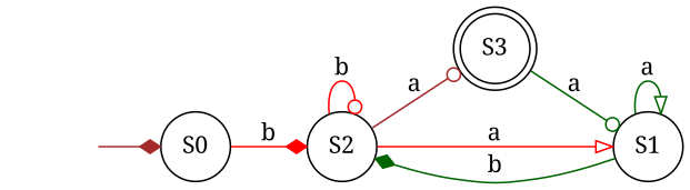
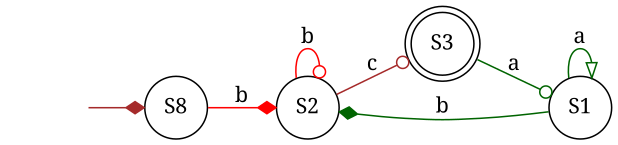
  digraph {
    fontname="Noto Serif"
    rankdir=LR
    node [fontname="Noto Serif" shape=circle]
    edge [arrowhead=diamond color=red fontname="Noto Serif"]
    "" [shape=plaintext]
-   n2 [label=S0]
+   n2 [label=S8]
    n3 [label=S2]
    n4 [label=S3 shape=doublecircle]
    n5 [label=S1]
    "" -> n2 [color=brown]
    n2 -> n3 [label=b]
    n3 -> n3 [arrowhead=odot label=b]
-   n3 -> n4 [arrowhead=odot color=brown label=a]
-   n3 -> n5 [arrowhead=onormal label=a]
+   n3 -> n4 [arrowhead=odot color=brown label=c]
    n4 -> n5 [arrowhead=odot color=darkgreen label=a]
    n5 -> n3 [color=darkgreen label=b]
    n5 -> n5 [arrowhead=onormal color=darkgreen label=a]
  }
